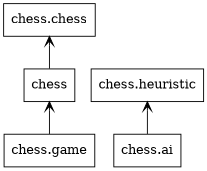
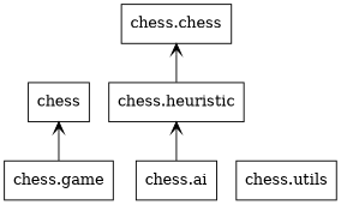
  digraph {
    rankdir=BT
    node [color=black shape=box style=solid]
    edge [arrowhead=open arrowtail=none]
    n1 [label=chess]
    n2 [label="chess.chess"]
    n3 [label="chess.ai"]
    n4 [label="chess.heuristic"]
    n5 [label="chess.game"]
-   n1 -> n2
+   n6 [label="chess.utils"]
+   n4 -> n2
    n3 -> n4
    n5 -> n1
  }
